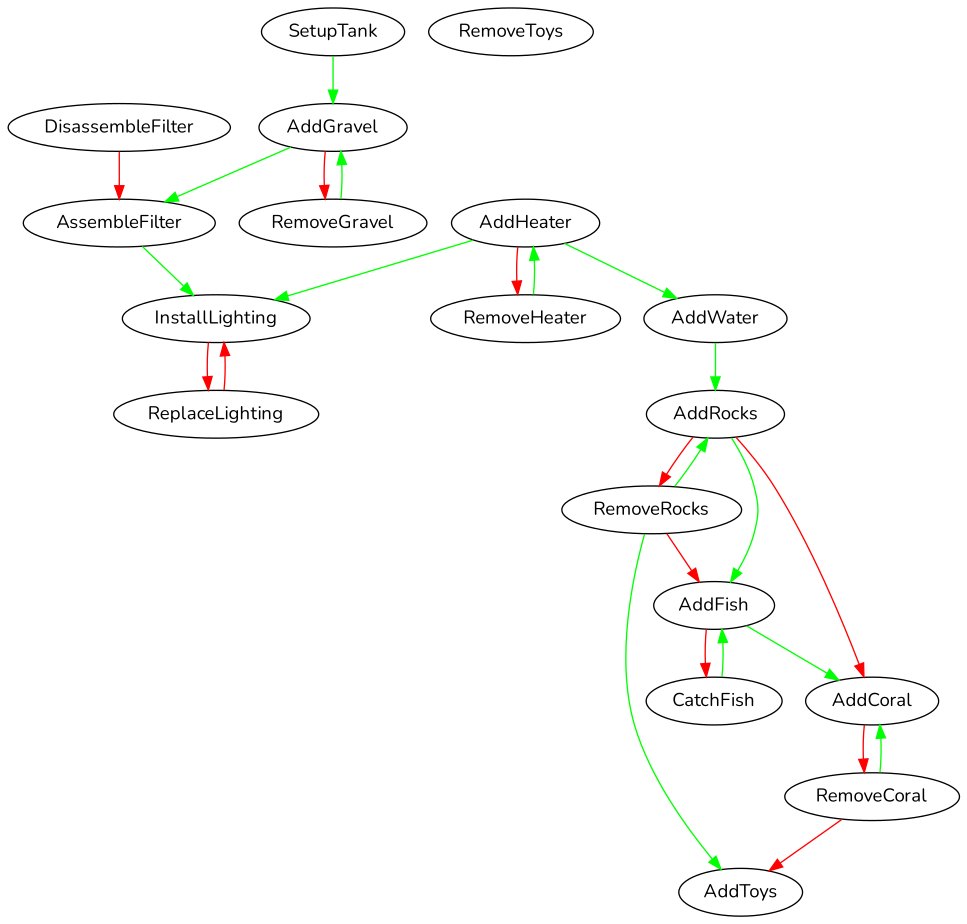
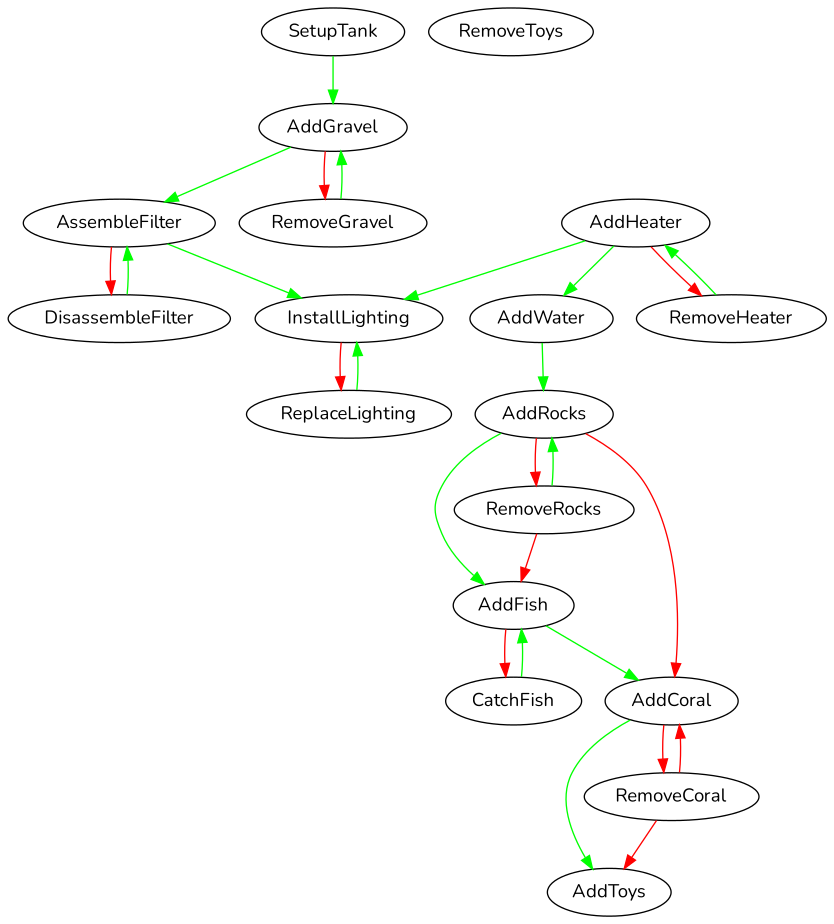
  digraph {
    fontname=Nunito
    node [fontname=Nunito]
    edge [color=green fontname=Nunito]
    SetupTank
    AddGravel
    AssembleFilter
    RemoveGravel
    InstallLighting
    DisassembleFilter
    ReplaceLighting
    AddHeater
    AddWater
    RemoveHeater
    AddRocks
    AddFish
    RemoveRocks
    AddCoral
    CatchFish
    AddToys
    RemoveCoral
    RemoveToys
    SetupTank -> AddGravel
    AddGravel -> AssembleFilter
    AddGravel -> RemoveGravel [color=red]
    AssembleFilter -> InstallLighting
+   AssembleFilter -> DisassembleFilter [color=red]
    RemoveGravel -> AddGravel
    InstallLighting -> ReplaceLighting [color=red]
-   DisassembleFilter -> AssembleFilter [color=red]
-   ReplaceLighting -> InstallLighting [color=red]
+   DisassembleFilter -> AssembleFilter
+   ReplaceLighting -> InstallLighting
    AddHeater -> InstallLighting
    AddHeater -> AddWater
    AddHeater -> RemoveHeater [color=red]
    AddWater -> AddRocks
    RemoveHeater -> AddHeater
    AddRocks -> AddFish
    AddRocks -> RemoveRocks [color=red]
    AddRocks -> AddCoral [color=red]
    AddFish -> AddCoral
    AddFish -> CatchFish [color=red]
    RemoveRocks -> AddRocks
    RemoveRocks -> AddFish [color=red]
-   RemoveRocks -> AddToys
+   AddCoral -> AddToys
    AddCoral -> RemoveCoral [color=red]
    CatchFish -> AddFish
-   RemoveCoral -> AddCoral
+   RemoveCoral -> AddCoral [color=red]
    RemoveCoral -> AddToys [color=red]
  }
